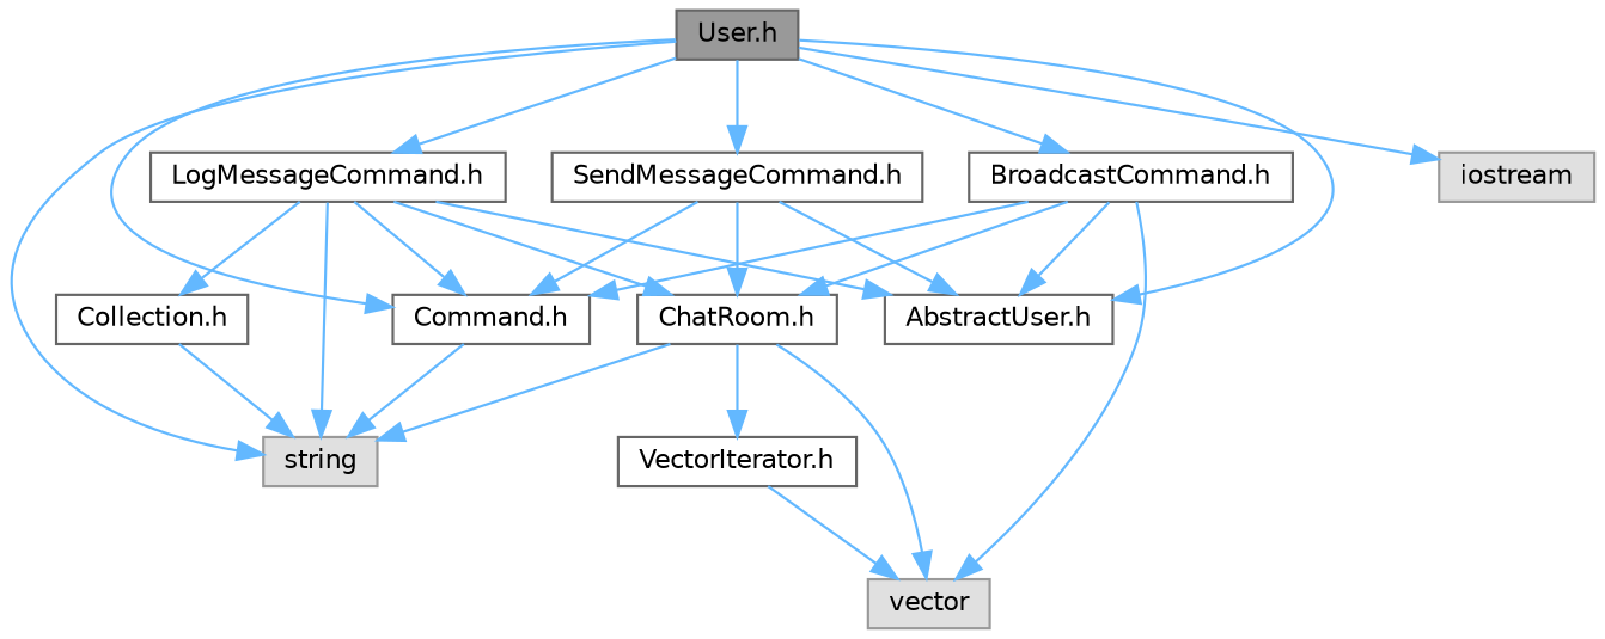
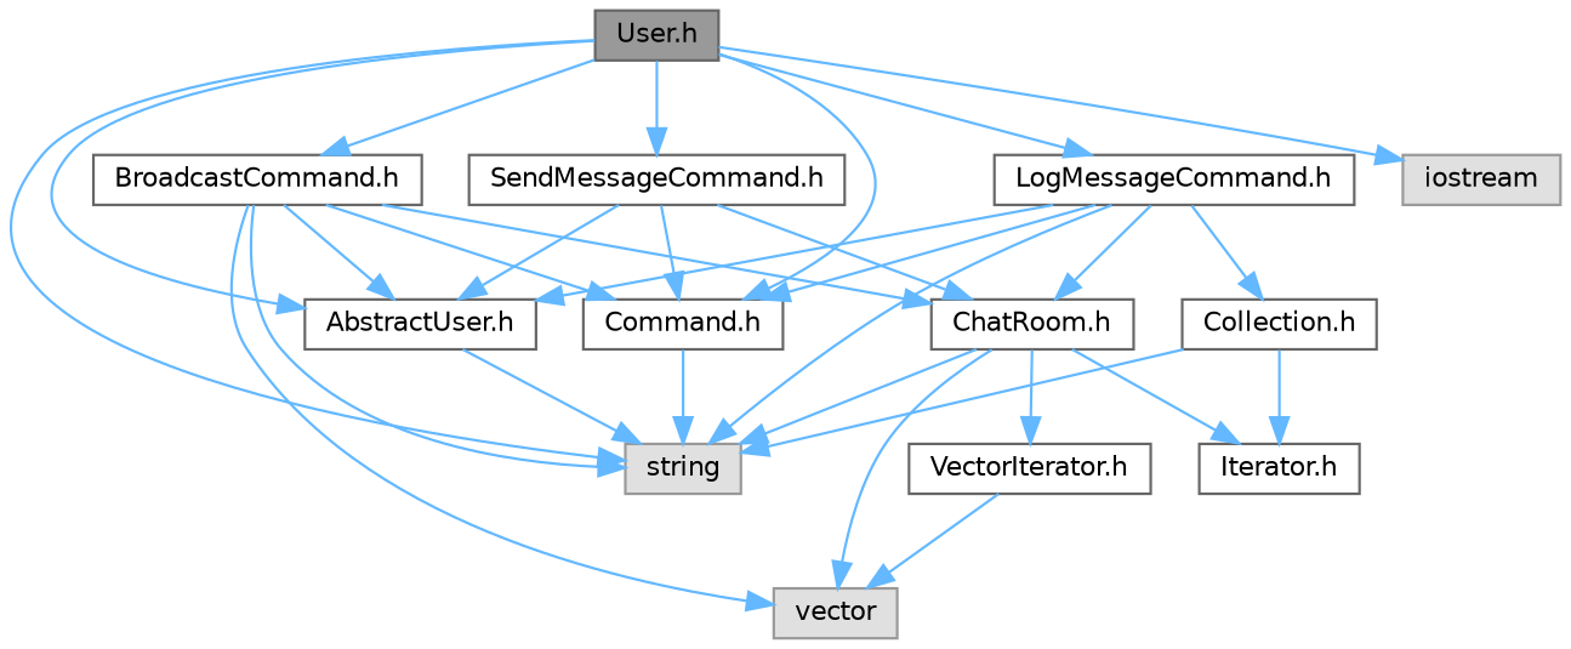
  digraph {
    node [color=grey40 fillcolor=white fontname=Helvetica fontsize=10 shape=box style=filled]
    edge [color=steelblue1 fontname=Helvetica fontsize=10 labelfontname=Helvetica labelfontsize=10 style=solid]
    n1 [color=gray40 fillcolor=grey60 fontcolor=black height=0.2 label="User.h" width=0.4]
    n2 [height=0.2 label="AbstractUser.h" width=0.4]
    n3 [color=grey60 fillcolor="#E0E0E0" height=0.2 label=string width=0.4]
    n4 [color=grey60 fillcolor="#E0E0E0" height=0.2 label=iostream width=0.4]
    n5 [height=0.2 label="Command.h" width=0.4]
    n6 [height=0.2 label="SendMessageCommand.h" width=0.4]
    n7 [height=0.2 label="LogMessageCommand.h" width=0.4]
    n8 [height=0.2 label="BroadcastCommand.h" width=0.4]
    n9 [height=0.2 label="ChatRoom.h" width=0.4]
    n10 [color=grey60 fillcolor="#E0E0E0" height=0.2 label=vector width=0.4]
+   n11 [height=0.2 label="Iterator.h" width=0.4]
    n12 [height=0.2 label="VectorIterator.h" width=0.4]
    n13 [height=0.2 label="Collection.h" width=0.4]
    n1 -> n2
    n1 -> n3
    n1 -> n4
    n1 -> n5
    n1 -> n6
    n1 -> n7
    n1 -> n8
+   n2 -> n3
    n5 -> n3
    n6 -> n2
    n6 -> n5
    n6 -> n9
    n7 -> n2
    n7 -> n3
    n7 -> n5
    n7 -> n9
    n7 -> n13
    n8 -> n2
+   n8 -> n3
    n8 -> n5
    n8 -> n9
    n8 -> n10
    n9 -> n3
    n9 -> n10
+   n9 -> n11
    n9 -> n12
    n12 -> n10
    n13 -> n3
+   n13 -> n11
  }
